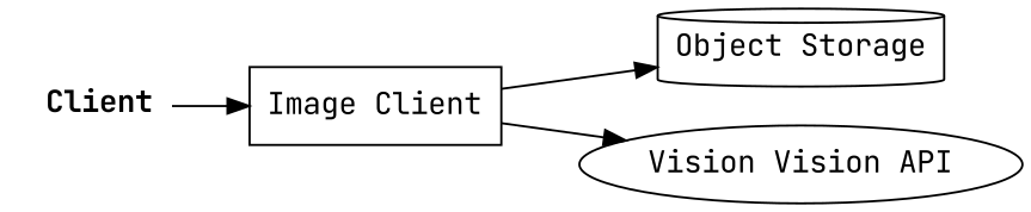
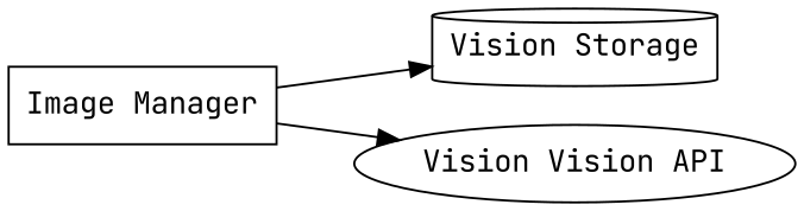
  digraph {
    fontname="JetBrains Mono"
    newrank=true
    rankdir=LR
    node [fontname="JetBrains Mono"]
    edge [fontname="JetBrains Mono"]
-   n1 [label=< <b>Client</b><br/>> shape=plaintext]
-   "Image Manager" [shape=rect label="Image Client"]
-   "Object Storage" [shape=cylinder]
+   "Image Manager" [shape=rect]
+   "Object Storage" [shape=cylinder label="Vision Storage"]
    n4 [label="Vision Vision API"]
-   n1 -> "Image Manager"
    "Image Manager" -> "Object Storage"
    "Image Manager" -> n4
  }
